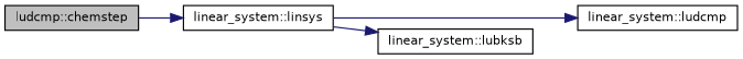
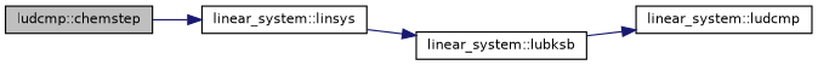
  digraph {
    rankdir=LR
    node [color=black fillcolor=white fontname=Helvetica fontsize=10 shape=record style=filled]
    edge [color=midnightblue fontname=Helvetica fontsize=10 labelfontname=Helvetica labelfontsize=10 style=solid]
    n1 [fillcolor=grey75 fontcolor=black height=0.2 label="ludcmp::chemstep" width=0.4]
    n2 [height=0.2 label="linear_system::linsys" width=0.4]
    n3 [height=0.2 label="linear_system::ludcmp" width=0.4]
    n4 [height=0.2 label="linear_system::lubksb" width=0.4]
    n1 -> n2
-   n2 -> n3
+   n4 -> n3
    n2 -> n4
  }
